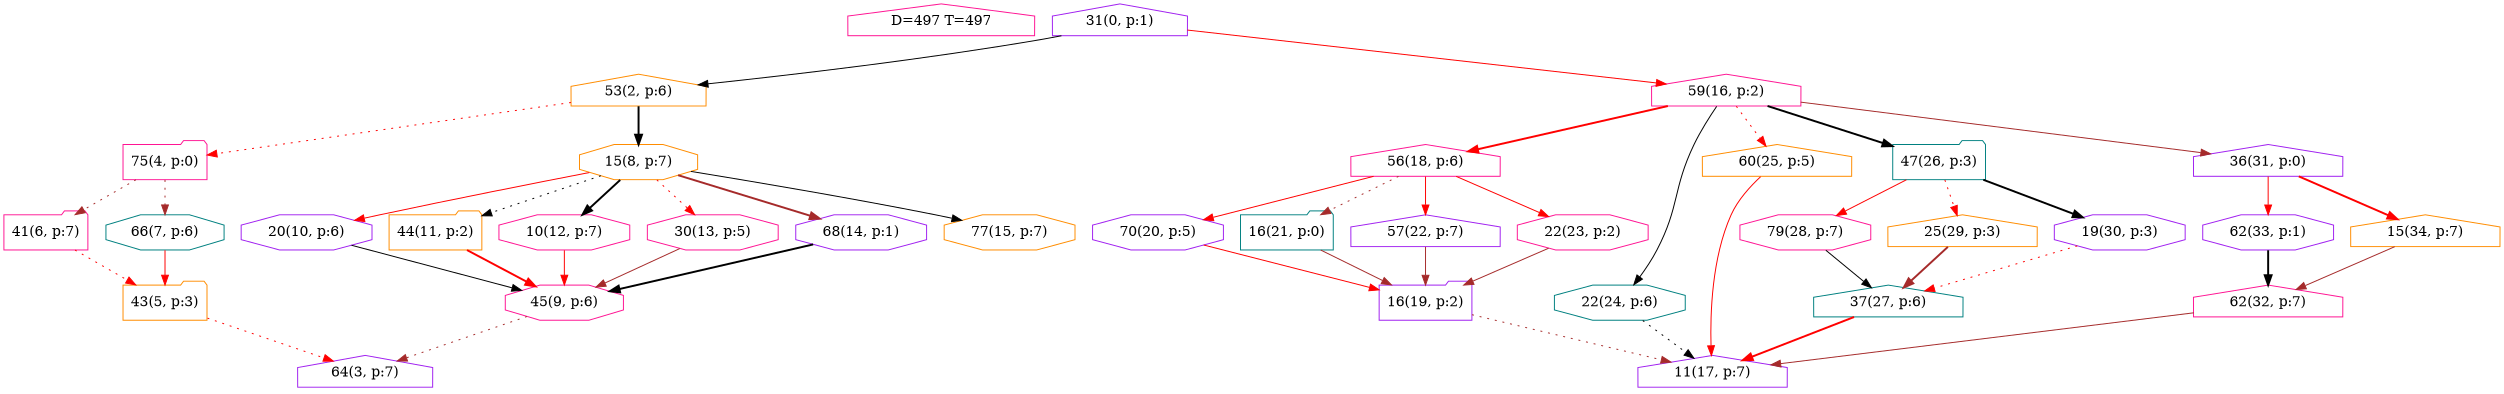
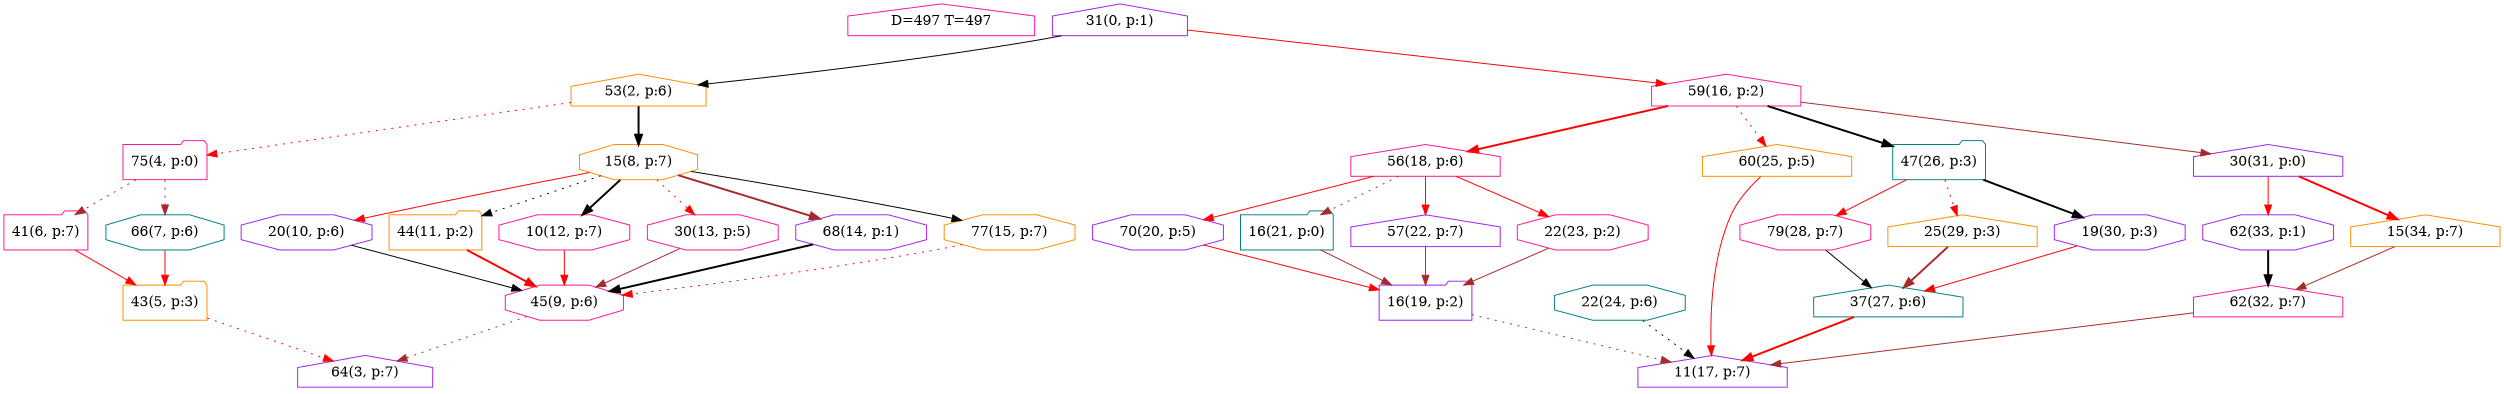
  digraph {
    node [color=deeppink shape=house]
    edge [color=red style=solid]
    n1 [label="D=497 T=497"]
    n2 [color=purple label="31(0, p:1)"]
    n3 [color=darkorange label="53(2, p:6)"]
    n4 [label="59(16, p:2)"]
    n5 [label="75(4, p:0)" shape=folder]
    n6 [color=darkorange label="15(8, p:7)" shape=octagon]
    n7 [label="56(18, p:6)"]
    n8 [color=teal label="22(24, p:6)" shape=octagon]
    n9 [color=darkorange label="60(25, p:5)"]
    n10 [color=teal label="47(26, p:3)" shape=folder]
-   n11 [color=purple label="36(31, p:0)"]
+   n11 [color=purple label="30(31, p:0)"]
    n12 [label="41(6, p:7)" shape=folder]
    n13 [color=teal label="66(7, p:6)" shape=octagon]
    n14 [color=purple label="20(10, p:6)" shape=octagon]
    n15 [color=darkorange label="44(11, p:2)" shape=folder]
    n16 [label="10(12, p:7)" shape=octagon]
    n17 [label="30(13, p:5)" shape=octagon]
    n18 [color=purple label="68(14, p:1)" shape=octagon]
    n19 [color=darkorange label="77(15, p:7)" shape=octagon]
    n20 [color=purple label="64(3, p:7)"]
    n21 [color=darkorange label="43(5, p:3)" shape=folder]
    n22 [label="45(9, p:6)" shape=octagon]
    n23 [color=purple label="70(20, p:5)" shape=octagon]
    n24 [color=teal label="16(21, p:0)" shape=folder]
    n25 [color=purple label="57(22, p:7)"]
    n26 [label="22(23, p:2)" shape=octagon]
    n27 [color=purple label="11(17, p:7)"]
    n28 [label="79(28, p:7)" shape=octagon]
    n29 [color=darkorange label="25(29, p:3)"]
    n30 [color=purple label="19(30, p:3)" shape=octagon]
    n31 [color=purple label="62(33, p:1)" shape=octagon]
    n32 [color=darkorange label="15(34, p:7)"]
    n33 [color=purple label="16(19, p:2)" shape=folder]
    n34 [color=teal label="37(27, p:6)"]
    n35 [label="62(32, p:7)"]
    n2 -> n3 [color=black]
    n2 -> n4
    n3 -> n5 [style=dotted]
    n3 -> n6 [color=black style=bold]
    n4 -> n7 [style=bold]
-   n4 -> n8 [color=black]
    n4 -> n9 [style=dotted]
    n4 -> n10 [color=black style=bold]
    n4 -> n11 [color=brown]
    n5 -> n12 [color=brown style=dotted]
    n5 -> n13 [color=brown style=dotted]
    n6 -> n14
    n6 -> n15 [color=black style=dotted]
    n6 -> n16 [color=black style=bold]
    n6 -> n17 [style=dotted]
    n6 -> n18 [color=brown style=bold]
    n6 -> n19 [color=black]
    n7 -> n23
    n7 -> n24 [color=brown style=dotted]
    n7 -> n25
    n7 -> n26
    n8 -> n27 [color=black style=dotted]
    n9 -> n27
    n10 -> n28
    n10 -> n29 [style=dotted]
    n10 -> n30 [color=black style=bold]
    n11 -> n31
    n11 -> n32 [style=bold]
-   n12 -> n21 [style=dotted]
+   n12 -> n21
    n13 -> n21
    n14 -> n22 [color=black]
    n15 -> n22 [style=bold]
    n16 -> n22
    n17 -> n22 [color=brown]
    n18 -> n22 [color=black style=bold]
+   n19 -> n22 [style=dotted]
    n21 -> n20 [style=dotted]
    n22 -> n20 [color=brown style=dotted]
    n23 -> n33
    n24 -> n33 [color=brown]
    n25 -> n33 [color=brown]
    n26 -> n33 [color=brown]
    n28 -> n34 [color=black]
    n29 -> n34 [color=brown style=bold]
-   n30 -> n34 [style=dotted]
+   n30 -> n34
    n31 -> n35 [color=black style=bold]
    n32 -> n35 [color=brown]
    n33 -> n27 [color=brown style=dotted]
    n34 -> n27 [style=bold]
    n35 -> n27 [color=brown]
  }
